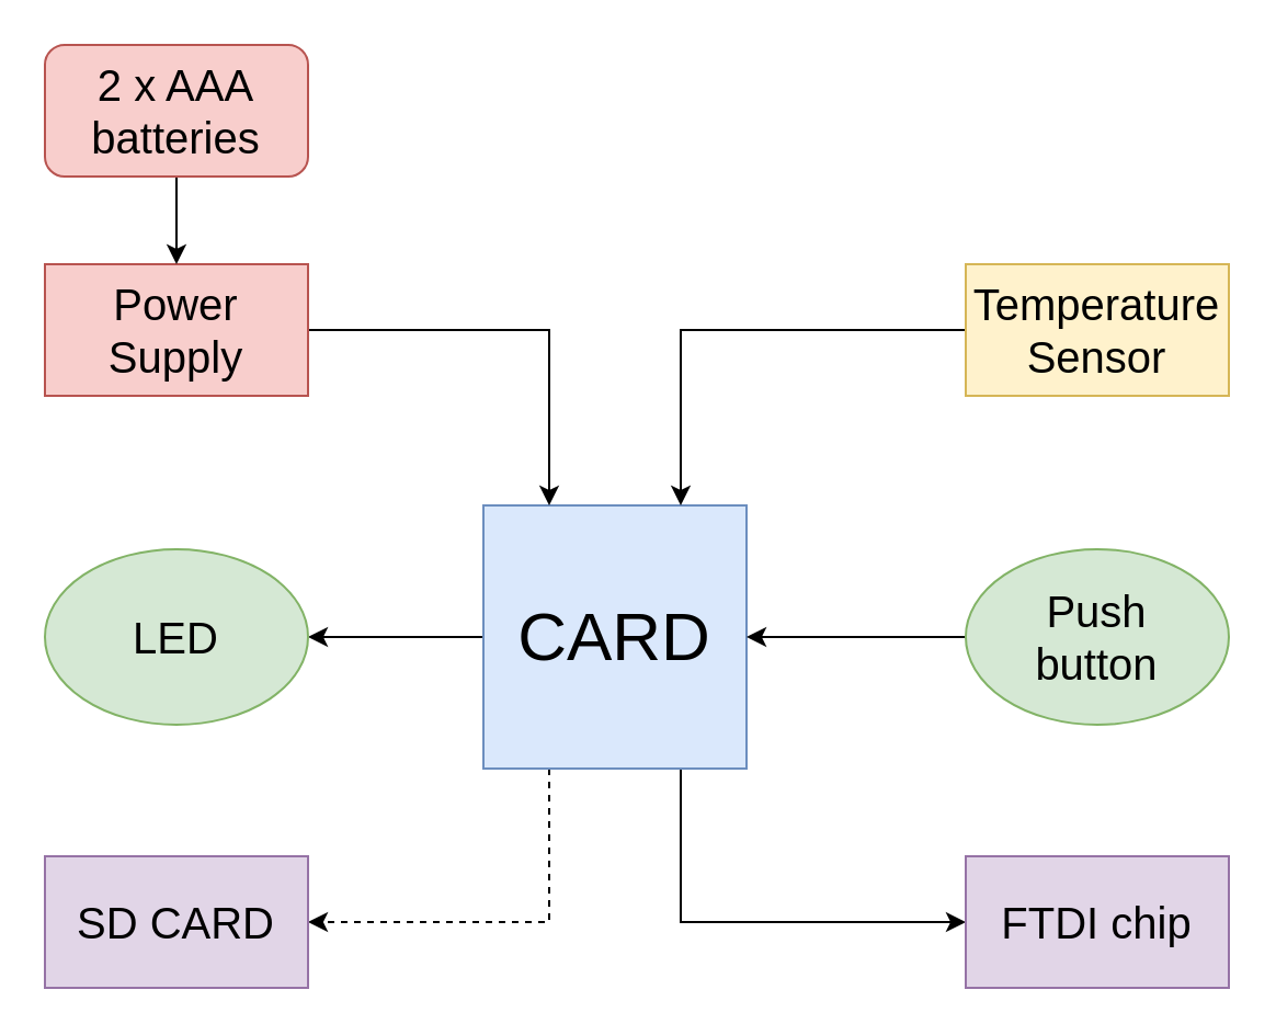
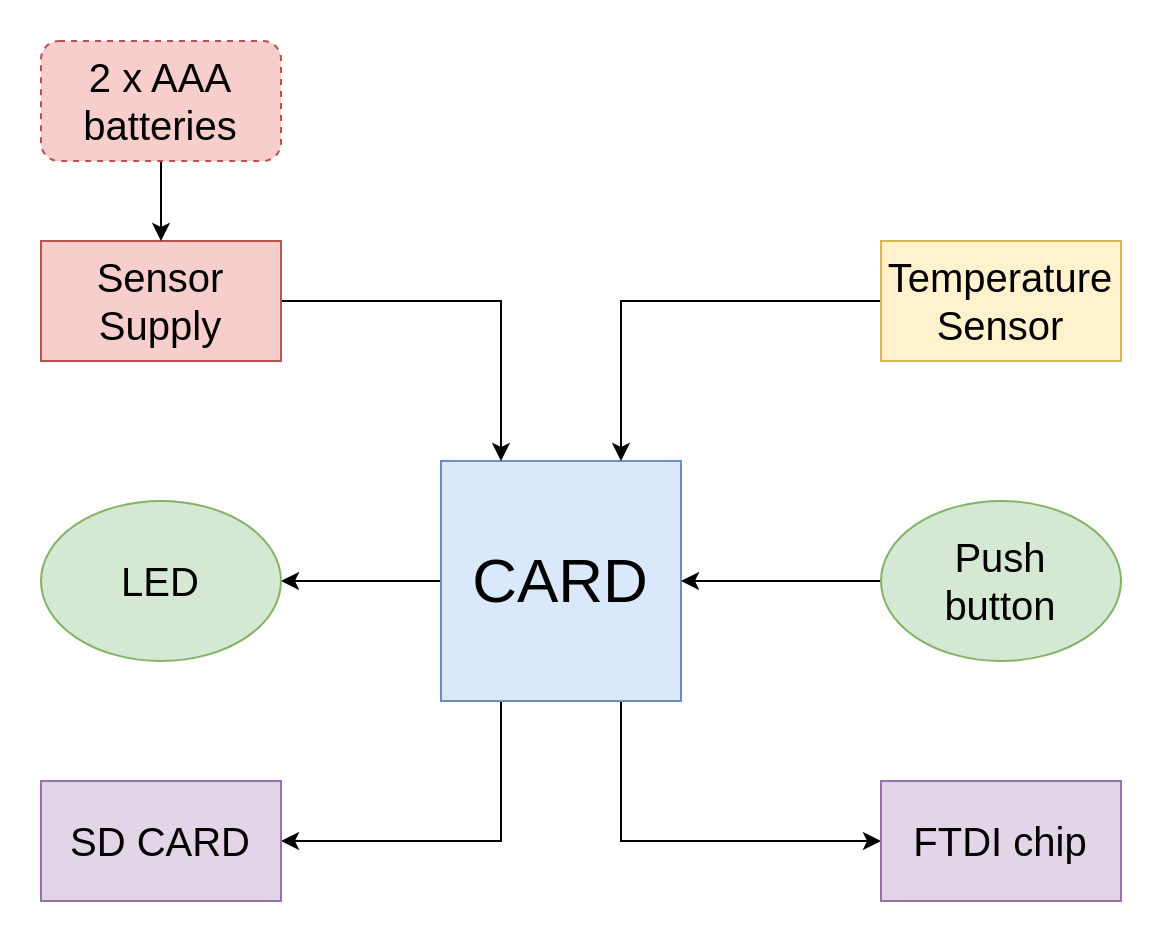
  <mxCell id="0" />
  <mxCell id="1" parent="0" />
- <mxCell id="2" style="edgeStyle=orthogonalEdgeStyle;rounded=0;orthogonalLoop=1;jettySize=auto;html=1;exitX=0.25;exitY=1;exitDx=0;exitDy=0;entryX=1;entryY=0.5;entryDx=0;entryDy=0;fontSize=20;dashed=1;" edge="1" parent="1" source="5" target="10"><mxGeometry relative="1" as="geometry" /></mxCell>
+ <mxCell id="2" style="edgeStyle=orthogonalEdgeStyle;rounded=0;orthogonalLoop=1;jettySize=auto;html=1;exitX=0.25;exitY=1;exitDx=0;exitDy=0;entryX=1;entryY=0.5;entryDx=0;entryDy=0;fontSize=20;" edge="1" parent="1" source="5" target="10"><mxGeometry relative="1" as="geometry" /></mxCell>
  <mxCell id="3" style="edgeStyle=orthogonalEdgeStyle;rounded=0;orthogonalLoop=1;jettySize=auto;html=1;exitX=0.75;exitY=1;exitDx=0;exitDy=0;entryX=0;entryY=0.5;entryDx=0;entryDy=0;fontSize=20;" edge="1" parent="1" source="5" target="11"><mxGeometry relative="1" as="geometry" /></mxCell>
  <mxCell id="4" style="edgeStyle=orthogonalEdgeStyle;rounded=0;orthogonalLoop=1;jettySize=auto;html=1;exitX=0;exitY=0.5;exitDx=0;exitDy=0;fontSize=20;" edge="1" parent="1" source="5" target="12"><mxGeometry relative="1" as="geometry" /></mxCell>
  <mxCell id="5" value="CARD" style="rounded=0;whiteSpace=wrap;html=1;fillColor=#dae8fc;strokeColor=#6c8ebf;fontSize=31;" vertex="1" parent="1"><mxGeometry x="220" y="230" width="120" height="120" as="geometry" /></mxCell>
  <mxCell id="6" style="edgeStyle=orthogonalEdgeStyle;rounded=0;orthogonalLoop=1;jettySize=auto;html=1;exitX=1;exitY=0.5;exitDx=0;exitDy=0;entryX=0.25;entryY=0;entryDx=0;entryDy=0;fontSize=20;" edge="1" parent="1" source="7" target="5"><mxGeometry relative="1" as="geometry" /></mxCell>
- <mxCell id="7" value="Power Supply" style="rounded=0;whiteSpace=wrap;html=1;fontSize=20;fillColor=#f8cecc;strokeColor=#b85450;" vertex="1" parent="1"><mxGeometry x="20" y="120" width="120" height="60" as="geometry" /></mxCell>
+ <mxCell id="7" value="Sensor Supply" style="rounded=0;whiteSpace=wrap;html=1;fontSize=20;fillColor=#f8cecc;strokeColor=#b85450;" vertex="1" parent="1"><mxGeometry x="20" y="120" width="120" height="60" as="geometry" /></mxCell>
  <mxCell id="8" style="edgeStyle=orthogonalEdgeStyle;rounded=0;orthogonalLoop=1;jettySize=auto;html=1;exitX=0;exitY=0.5;exitDx=0;exitDy=0;entryX=0.75;entryY=0;entryDx=0;entryDy=0;fontSize=20;" edge="1" parent="1" source="9" target="5"><mxGeometry relative="1" as="geometry" /></mxCell>
  <mxCell id="9" value="Temperature Sensor" style="rounded=0;whiteSpace=wrap;html=1;fontSize=20;fillColor=#fff2cc;strokeColor=#d6b656;" vertex="1" parent="1"><mxGeometry x="440" y="120" width="120" height="60" as="geometry" /></mxCell>
  <mxCell id="10" value="SD CARD" style="rounded=0;whiteSpace=wrap;html=1;fontSize=20;fillColor=#e1d5e7;strokeColor=#9673a6;" vertex="1" parent="1"><mxGeometry x="20" y="390" width="120" height="60" as="geometry" /></mxCell>
  <mxCell id="11" value="FTDI chip" style="rounded=0;whiteSpace=wrap;html=1;fontSize=20;fillColor=#e1d5e7;strokeColor=#9673a6;" vertex="1" parent="1"><mxGeometry x="440" y="390" width="120" height="60" as="geometry" /></mxCell>
  <mxCell id="12" value="LED" style="ellipse;whiteSpace=wrap;html=1;fontSize=20;fillColor=#d5e8d4;strokeColor=#82b366;" vertex="1" parent="1"><mxGeometry x="20" y="250" width="120" height="80" as="geometry" /></mxCell>
  <mxCell id="13" style="edgeStyle=orthogonalEdgeStyle;rounded=0;orthogonalLoop=1;jettySize=auto;html=1;exitX=0;exitY=0.5;exitDx=0;exitDy=0;entryX=1;entryY=0.5;entryDx=0;entryDy=0;fontSize=20;" edge="1" parent="1" source="14" target="5"><mxGeometry relative="1" as="geometry" /></mxCell>
  <mxCell id="14" value="Push&lt;br&gt;button" style="ellipse;whiteSpace=wrap;html=1;fontSize=20;fillColor=#d5e8d4;strokeColor=#82b366;" vertex="1" parent="1"><mxGeometry x="440" y="250" width="120" height="80" as="geometry" /></mxCell>
  <mxCell id="15" style="edgeStyle=orthogonalEdgeStyle;rounded=0;orthogonalLoop=1;jettySize=auto;html=1;exitX=0.5;exitY=1;exitDx=0;exitDy=0;entryX=0.5;entryY=0;entryDx=0;entryDy=0;fontSize=20;" edge="1" parent="1" source="16" target="7"><mxGeometry relative="1" as="geometry" /></mxCell>
- <mxCell id="16" value="2 x AAA batteries" style="rounded=1;whiteSpace=wrap;html=1;fontSize=20;fillColor=#f8cecc;strokeColor=#b85450;" vertex="1" parent="1"><mxGeometry x="20" y="20" width="120" height="60" as="geometry" /></mxCell>
+ <mxCell id="16" value="2 x AAA batteries" style="rounded=1;whiteSpace=wrap;html=1;fontSize=20;fillColor=#f8cecc;strokeColor=#b85450;dashed=1;" vertex="1" parent="1"><mxGeometry x="20" y="20" width="120" height="60" as="geometry" /></mxCell>
